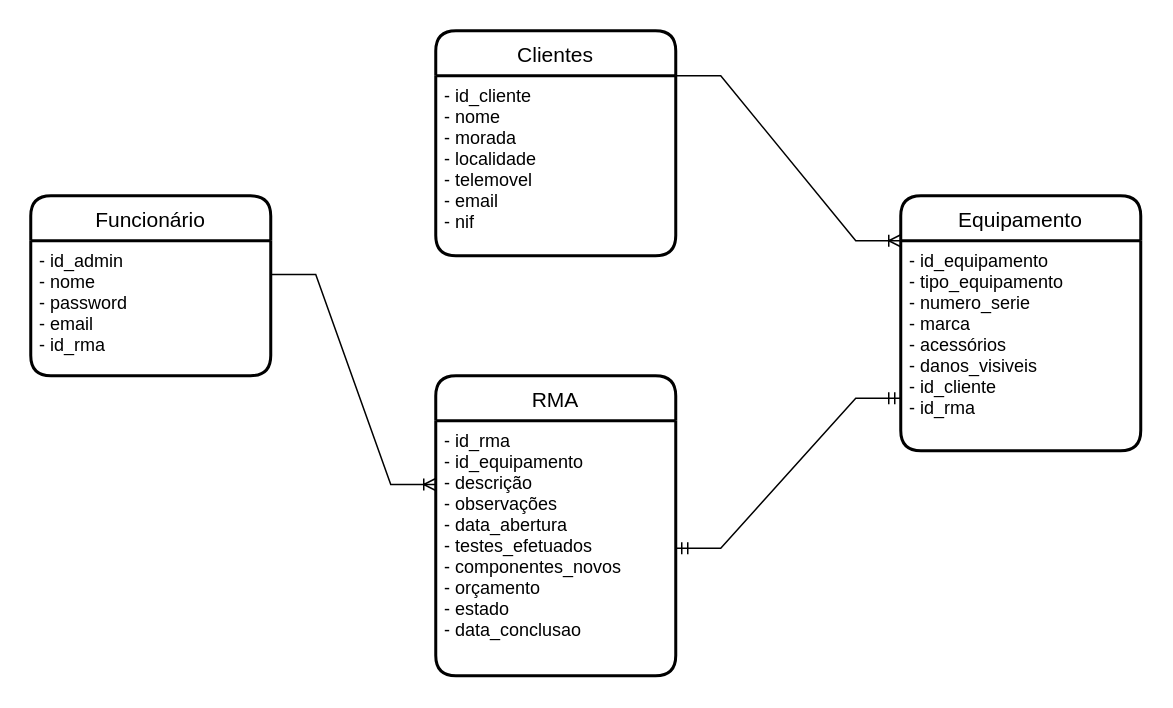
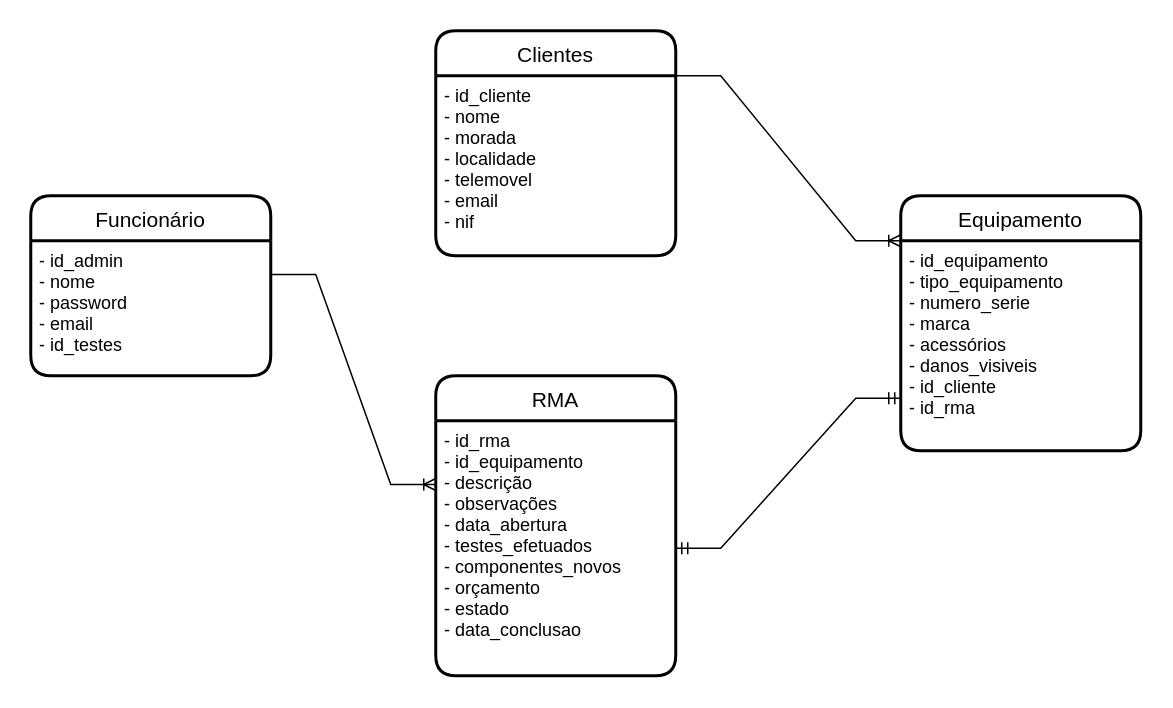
  <mxCell id="0" />
  <mxCell id="1" parent="0" />
  <mxCell id="2" value="Funcionário" style="swimlane;childLayout=stackLayout;horizontal=1;startSize=30;horizontalStack=0;rounded=1;fontSize=14;fontStyle=0;strokeWidth=2;resizeParent=0;resizeLast=1;shadow=0;dashed=0;align=center;" vertex="1" parent="1"><mxGeometry x="20" y="130" width="160" height="120" as="geometry" /></mxCell>
- <mxCell id="3" value="- id_admin&#10;- nome&#10;- password&#10;- email&#10;- id_rma" style="align=left;strokeColor=none;fillColor=none;spacingLeft=4;fontSize=12;verticalAlign=top;resizable=0;rotatable=0;part=1;" vertex="1" parent="2"><mxGeometry y="30" width="160" height="90" as="geometry" /></mxCell>
+ <mxCell id="3" value="- id_admin&#10;- nome&#10;- password&#10;- email&#10;- id_testes" style="align=left;strokeColor=none;fillColor=none;spacingLeft=4;fontSize=12;verticalAlign=top;resizable=0;rotatable=0;part=1;" vertex="1" parent="2"><mxGeometry y="30" width="160" height="90" as="geometry" /></mxCell>
  <mxCell id="4" value="Clientes" style="swimlane;childLayout=stackLayout;horizontal=1;startSize=30;horizontalStack=0;rounded=1;fontSize=14;fontStyle=0;strokeWidth=2;resizeParent=0;resizeLast=1;shadow=0;dashed=0;align=center;" vertex="1" parent="1"><mxGeometry x="290" y="20" width="160" height="150" as="geometry" /></mxCell>
  <mxCell id="5" value="- id_cliente&#10;- nome&#10;- morada&#10;- localidade&#10;- telemovel&#10;- email&#10;- nif" style="align=left;strokeColor=none;fillColor=none;spacingLeft=4;fontSize=12;verticalAlign=top;resizable=0;rotatable=0;part=1;" vertex="1" parent="4"><mxGeometry y="30" width="160" height="120" as="geometry" /></mxCell>
  <mxCell id="6" value="Equipamento" style="swimlane;childLayout=stackLayout;horizontal=1;startSize=30;horizontalStack=0;rounded=1;fontSize=14;fontStyle=0;strokeWidth=2;resizeParent=0;resizeLast=1;shadow=0;dashed=0;align=center;" vertex="1" parent="1"><mxGeometry x="600" y="130" width="160" height="170" as="geometry" /></mxCell>
  <mxCell id="7" value="- id_equipamento&#10;- tipo_equipamento&#10;- numero_serie&#10;- marca&#10;- acessórios&#10;- danos_visiveis&#10;- id_cliente&#10;- id_rma" style="align=left;strokeColor=none;fillColor=none;spacingLeft=4;fontSize=12;verticalAlign=top;resizable=0;rotatable=0;part=1;" vertex="1" parent="6"><mxGeometry y="30" width="160" height="140" as="geometry" /></mxCell>
  <mxCell id="8" value="RMA" style="swimlane;childLayout=stackLayout;horizontal=1;startSize=30;horizontalStack=0;rounded=1;fontSize=14;fontStyle=0;strokeWidth=2;resizeParent=0;resizeLast=1;shadow=0;dashed=0;align=center;" vertex="1" parent="1"><mxGeometry x="290" y="250" width="160" height="200" as="geometry" /></mxCell>
  <mxCell id="9" value="- id_rma&#10;- id_equipamento&#10;- descrição&#10;- observações&#10;- data_abertura&#10;- testes_efetuados&#10;- componentes_novos&#10;- orçamento&#10;- estado&#10;- data_conclusao" style="align=left;strokeColor=none;fillColor=none;spacingLeft=4;fontSize=12;verticalAlign=top;resizable=0;rotatable=0;part=1;" vertex="1" parent="8"><mxGeometry y="30" width="160" height="170" as="geometry" /></mxCell>
  <mxCell id="10" value="" style="edgeStyle=entityRelationEdgeStyle;fontSize=12;html=1;endArrow=ERoneToMany;rounded=0;exitX=1;exitY=0;exitDx=0;exitDy=0;entryX=0;entryY=0;entryDx=0;entryDy=0;" edge="1" parent="1" source="5" target="7"><mxGeometry width="100" height="100" relative="1" as="geometry"><mxPoint x="470" y="430" as="sourcePoint" /><mxPoint x="570" y="330" as="targetPoint" /></mxGeometry></mxCell>
  <mxCell id="11" value="" style="edgeStyle=entityRelationEdgeStyle;fontSize=12;html=1;endArrow=ERmandOne;startArrow=ERmandOne;rounded=0;entryX=0;entryY=0.75;entryDx=0;entryDy=0;exitX=1;exitY=0.5;exitDx=0;exitDy=0;" edge="1" parent="1" source="9" target="7"><mxGeometry width="100" height="100" relative="1" as="geometry"><mxPoint x="90" y="550" as="sourcePoint" /><mxPoint x="590" y="220" as="targetPoint" /></mxGeometry></mxCell>
  <mxCell id="12" value="" style="edgeStyle=entityRelationEdgeStyle;fontSize=12;html=1;endArrow=ERoneToMany;rounded=0;exitX=1;exitY=0.25;exitDx=0;exitDy=0;entryX=0;entryY=0.25;entryDx=0;entryDy=0;" edge="1" parent="1" source="3" target="9"><mxGeometry width="100" height="100" relative="1" as="geometry"><mxPoint x="70" y="480" as="sourcePoint" /><mxPoint x="170" y="380" as="targetPoint" /></mxGeometry></mxCell>
